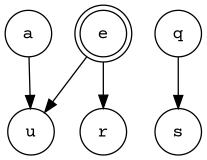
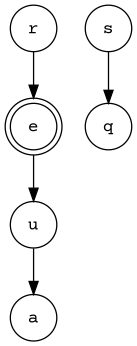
  digraph {
    fontname="Courier Prime"
    node [color=black fontname="Courier Prime" shape=circle]
    edge [fontname="Courier Prime"]
    e [shape=doublecircle]
    u
    s
    q
    a
    r
    e -> u
-   a -> u
-   q -> s
-   e -> r
+   u -> a
+   s -> q
+   r -> e
  }
